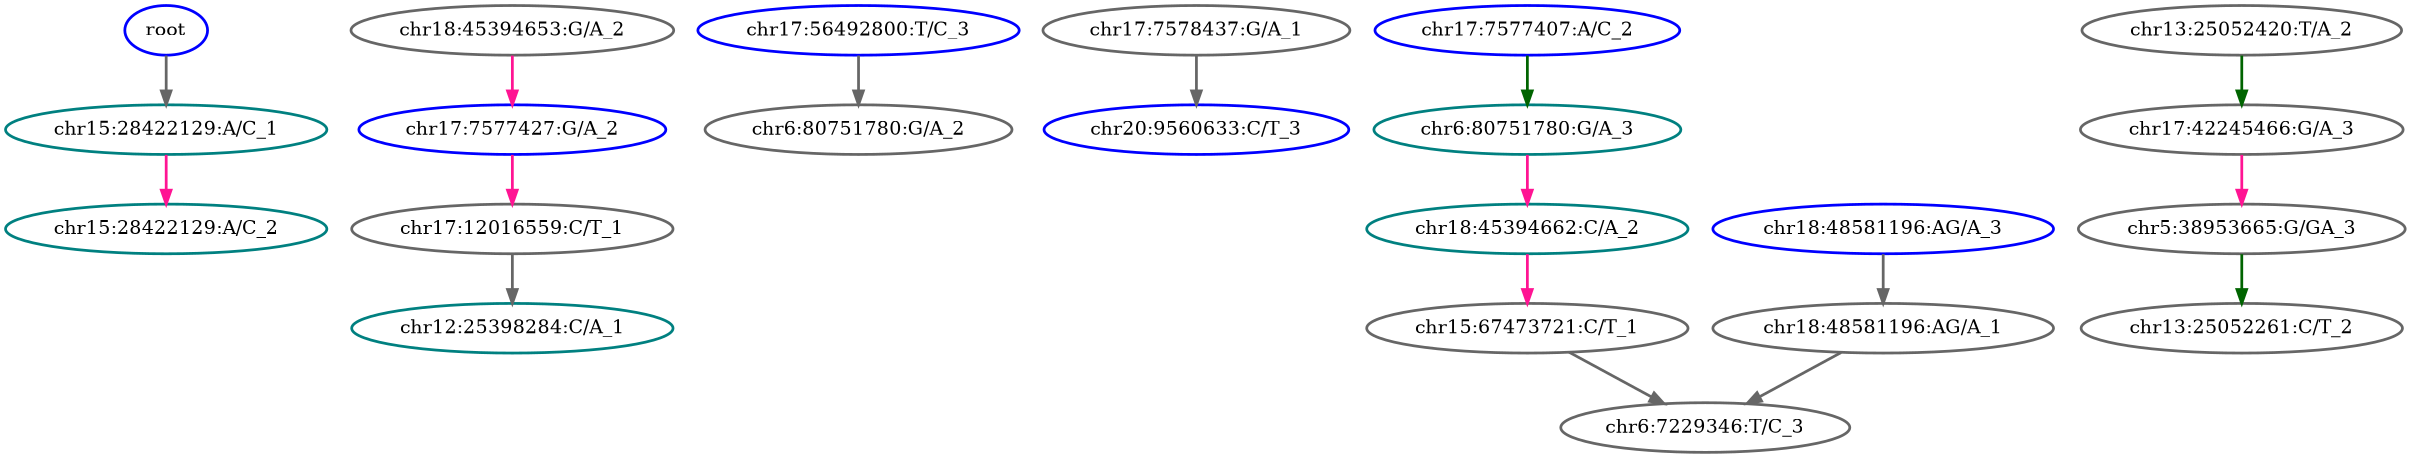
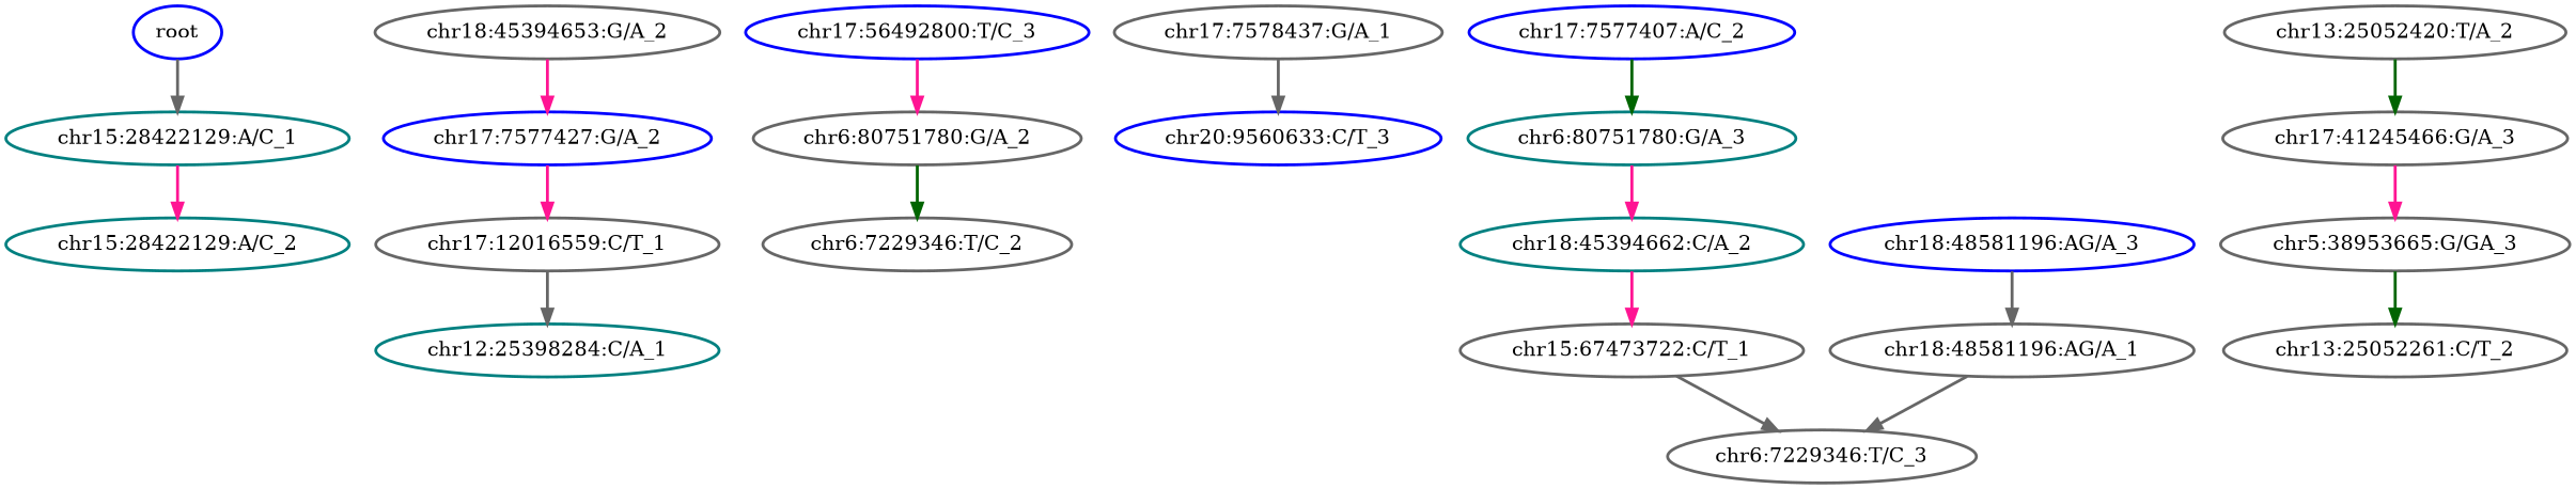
  digraph {
    rankdir=TB
    node [color=gray40 style=bold]
    edge [color=gray40 style=bold]
    n1 [color=blue label=root]
    n2 [color=teal label="chr15:28422129:A/C_1"]
    n3 [color=teal label="chr15:28422129:A/C_2"]
    n4 [label="chr18:45394653:G/A_2"]
    n5 [color=blue label="chr17:7577427:G/A_2"]
    n6 [color=blue label="chr17:56492800:T/C_3"]
    n7 [label="chr6:80751780:G/A_2"]
    n8 [label="chr17:12016559:C/T_1"]
    n9 [color=teal label="chr12:25398284:C/A_1"]
    n10 [label="chr17:7578437:G/A_1"]
    n11 [color=blue label="chr20:9560633:C/T_3"]
    n12 [color=blue label="chr17:7577407:A/C_2"]
    n13 [color=teal label="chr6:80751780:G/A_3"]
    n14 [color=teal label="chr18:45394662:C/A_2"]
-   n15 [label="chr15:67473721:C/T_1"]
+   n15 [label="chr15:67473722:C/T_1"]
    n16 [label="chr6:7229346:T/C_3"]
    n17 [color=blue label="chr18:48581196:AG/A_3"]
    n18 [label="chr18:48581196:AG/A_1"]
+   n19 [label="chr6:7229346:T/C_2"]
    n20 [label="chr13:25052420:T/A_2"]
-   n21 [label="chr17:42245466:G/A_3"]
+   n21 [label="chr17:41245466:G/A_3"]
    n22 [label="chr5:38953665:G/GA_3"]
    n23 [label="chr13:25052261:C/T_2"]
    n1 -> n2
    n2 -> n3 [color=deeppink]
    n4 -> n5 [color=deeppink]
    n5 -> n8 [color=deeppink]
-   n6 -> n7
+   n6 -> n7 [color=deeppink]
+   n7 -> n19 [color=darkgreen]
    n8 -> n9
    n10 -> n11
    n12 -> n13 [color=darkgreen]
    n13 -> n14 [color=deeppink]
    n14 -> n15 [color=deeppink]
    n15 -> n16
    n17 -> n18
    n18 -> n16
    n20 -> n21 [color=darkgreen]
    n21 -> n22 [color=deeppink]
    n22 -> n23 [color=darkgreen]
  }
